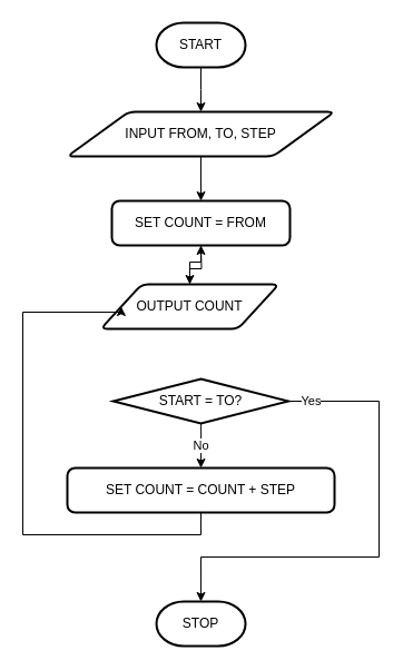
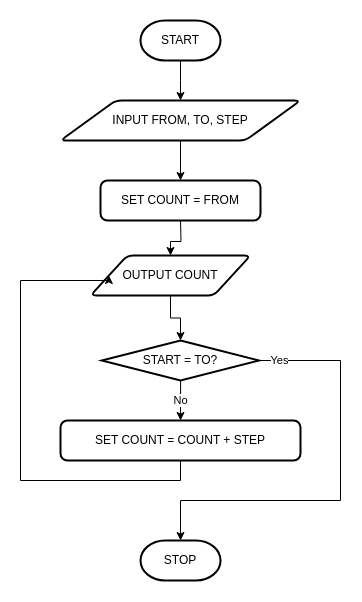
  <mxCell id="0" />
  <mxCell id="1" parent="0" />
- <mxCell id="2" style="edgeStyle=orthogonalEdgeStyle;rounded=0;orthogonalLoop=1;jettySize=auto;html=1;" parent="1" source="3" target="15" edge="1"><mxGeometry relative="1" as="geometry" /></mxCell>
+ <mxCell id="2" style="edgeStyle=orthogonalEdgeStyle;rounded=0;orthogonalLoop=1;jettySize=auto;html=1;entryX=0.5;entryY=0;entryDx=0;entryDy=0;entryPerimeter=0;" parent="1" source="3" target="8" edge="1"><mxGeometry relative="1" as="geometry" /></mxCell>
  <mxCell id="3" value="OUTPUT COUNT" style="shape=parallelogram;html=1;strokeWidth=2;perimeter=parallelogramPerimeter;whiteSpace=wrap;rounded=1;arcSize=12;size=0.23;" parent="1" vertex="1"><mxGeometry x="90.03" y="255" width="160" height="40" as="geometry" /></mxCell>
  <mxCell id="4" style="edgeStyle=orthogonalEdgeStyle;rounded=0;orthogonalLoop=1;jettySize=auto;html=1;entryX=0.5;entryY=0;entryDx=0;entryDy=0;" parent="1" source="5" edge="1"><mxGeometry relative="1" as="geometry"><mxPoint x="180" y="100" as="targetPoint" /></mxGeometry></mxCell>
  <mxCell id="5" value="START" style="strokeWidth=2;html=1;shape=mxgraph.flowchart.terminator;whiteSpace=wrap;" parent="1" vertex="1"><mxGeometry x="140" y="20" width="80" height="40" as="geometry" /></mxCell>
  <mxCell id="6" value="Yes" style="edgeStyle=orthogonalEdgeStyle;rounded=0;orthogonalLoop=1;jettySize=auto;html=1;entryX=0.5;entryY=0;entryDx=0;entryDy=0;entryPerimeter=0;exitX=1;exitY=0.5;exitDx=0;exitDy=0;exitPerimeter=0;" parent="1" source="8" target="9" edge="1"><mxGeometry x="-0.904" relative="1" as="geometry"><mxPoint x="330" y="390" as="targetPoint" /><Array as="points"><mxPoint x="340" y="360" /><mxPoint x="340" y="500" /><mxPoint x="180" y="500" /></Array><mxPoint as="offset" /></mxGeometry></mxCell>
  <mxCell id="7" value="No" style="edgeStyle=orthogonalEdgeStyle;rounded=0;orthogonalLoop=1;jettySize=auto;html=1;entryX=0.5;entryY=0;entryDx=0;entryDy=0;" parent="1" source="8" target="11" edge="1"><mxGeometry relative="1" as="geometry" /></mxCell>
  <mxCell id="8" value="START = TO?" style="strokeWidth=2;html=1;shape=mxgraph.flowchart.decision;whiteSpace=wrap;" parent="1" vertex="1"><mxGeometry x="101.25" y="340" width="157.5" height="40" as="geometry" /></mxCell>
  <mxCell id="9" value="STOP" style="strokeWidth=2;html=1;shape=mxgraph.flowchart.terminator;whiteSpace=wrap;" parent="1" vertex="1"><mxGeometry x="140.03" y="540" width="80" height="40" as="geometry" /></mxCell>
  <mxCell id="10" style="edgeStyle=orthogonalEdgeStyle;rounded=0;orthogonalLoop=1;jettySize=auto;html=1;entryX=0;entryY=0.5;entryDx=0;entryDy=0;" parent="1" source="11" target="3" edge="1"><mxGeometry relative="1" as="geometry"><mxPoint x="180.03" y="620" as="targetPoint" /><Array as="points"><mxPoint x="180" y="480" /><mxPoint x="20" y="480" /><mxPoint x="20" y="280" /></Array></mxGeometry></mxCell>
  <mxCell id="11" value="SET COUNT = COUNT + STEP" style="rounded=1;whiteSpace=wrap;html=1;absoluteArcSize=1;arcSize=14;strokeWidth=2;" parent="1" vertex="1"><mxGeometry x="60" y="420" width="240" height="40" as="geometry" /></mxCell>
  <mxCell id="12" value="" style="edgeStyle=orthogonalEdgeStyle;rounded=0;orthogonalLoop=1;jettySize=auto;html=1;" edge="1" parent="1" target="3"><mxGeometry relative="1" as="geometry"><mxPoint x="180" y="220" as="sourcePoint" /></mxGeometry></mxCell>
  <mxCell id="13" value="" style="edgeStyle=orthogonalEdgeStyle;rounded=0;orthogonalLoop=1;jettySize=auto;html=1;entryX=0.5;entryY=0;entryDx=0;entryDy=0;" edge="1" parent="1" source="14" target="15"><mxGeometry relative="1" as="geometry"><mxPoint x="180" y="220" as="targetPoint" /></mxGeometry></mxCell>
  <mxCell id="14" value="INPUT FROM, TO, STEP" style="shape=parallelogram;html=1;strokeWidth=2;perimeter=parallelogramPerimeter;whiteSpace=wrap;rounded=1;arcSize=12;size=0.23;" vertex="1" parent="1"><mxGeometry x="60" y="100" width="240" height="40" as="geometry" /></mxCell>
  <mxCell id="15" value="SET COUNT = FROM" style="rounded=1;whiteSpace=wrap;html=1;absoluteArcSize=1;arcSize=14;strokeWidth=2;" vertex="1" parent="1"><mxGeometry x="100" y="180" width="160" height="40" as="geometry" /></mxCell>
